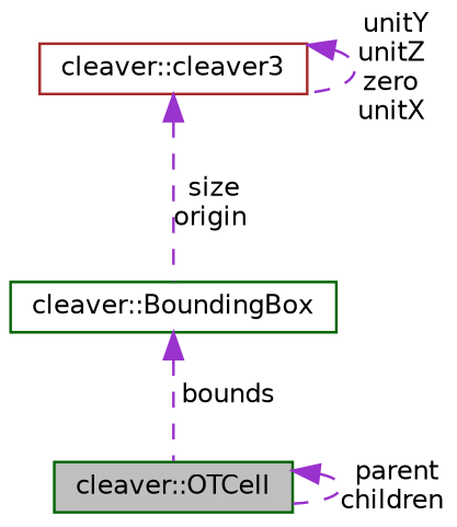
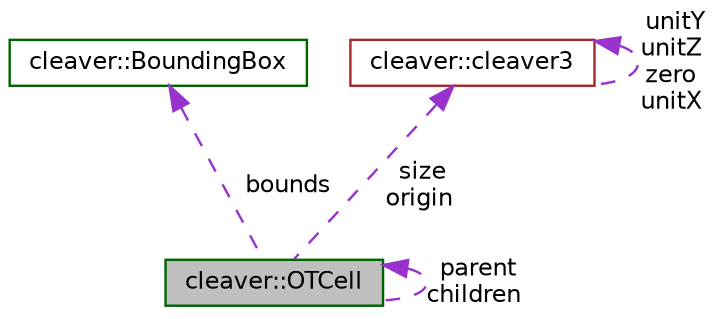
  digraph {
    node [color=darkgreen fillcolor=white fontname=Helvetica fontsize=10 shape=record style=filled]
    edge [color=darkorchid3 dir=back fontname=Helvetica fontsize=10 labelfontname=Helvetica labelfontsize=10 style=dashed]
    n1 [fillcolor=grey75 fontcolor=black height=0.2 label="cleaver::OTCell" width=0.4]
    n2 [height=0.2 label="cleaver::BoundingBox" width=0.4]
    n3 [color=brown height=0.2 label="cleaver::cleaver3" width=0.4]
    n1 -> n1 [label=" parent\nchildren"]
    n2 -> n1 [label=" bounds"]
-   n3 -> n2 [label=" size\norigin"]
+   n3 -> n1 [label=" size\norigin"]
    n3 -> n3 [label=" unitY\nunitZ\nzero\nunitX"]
  }
